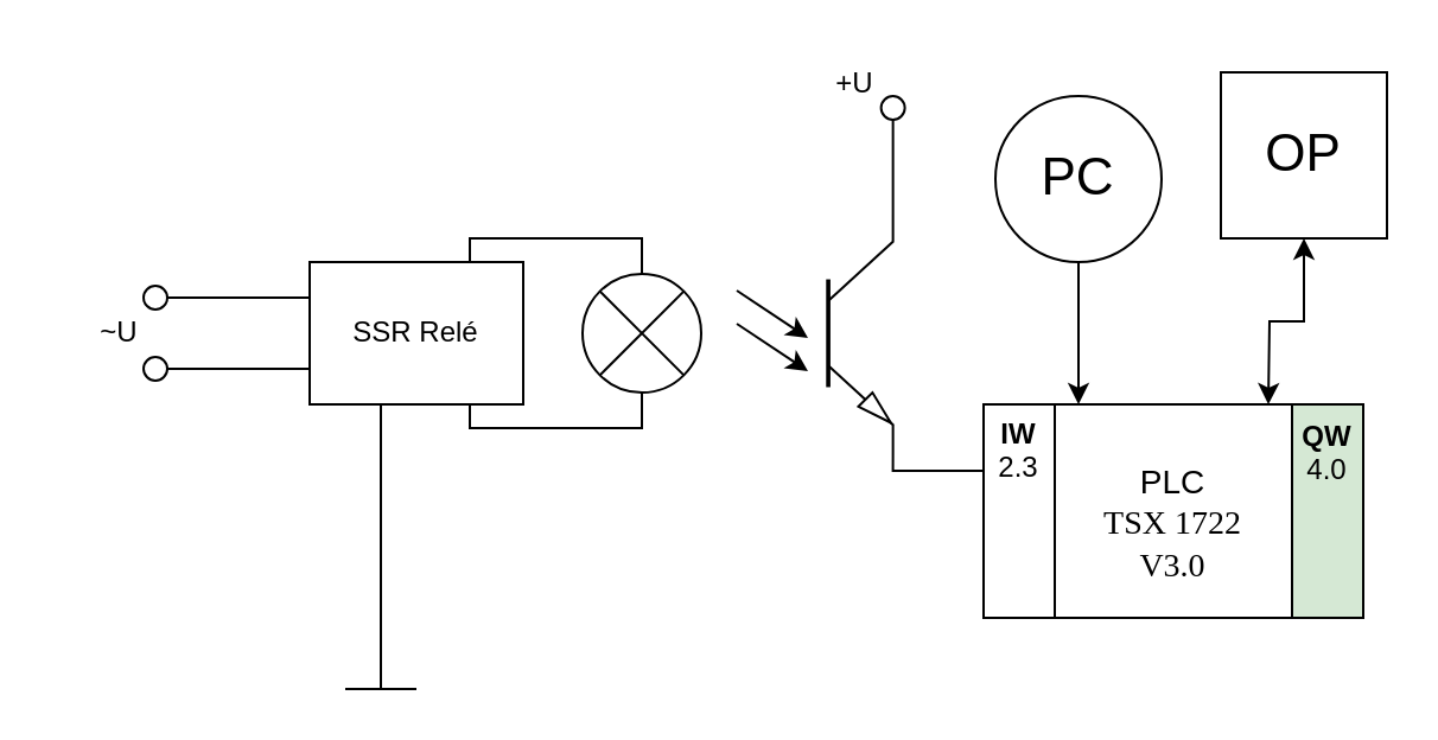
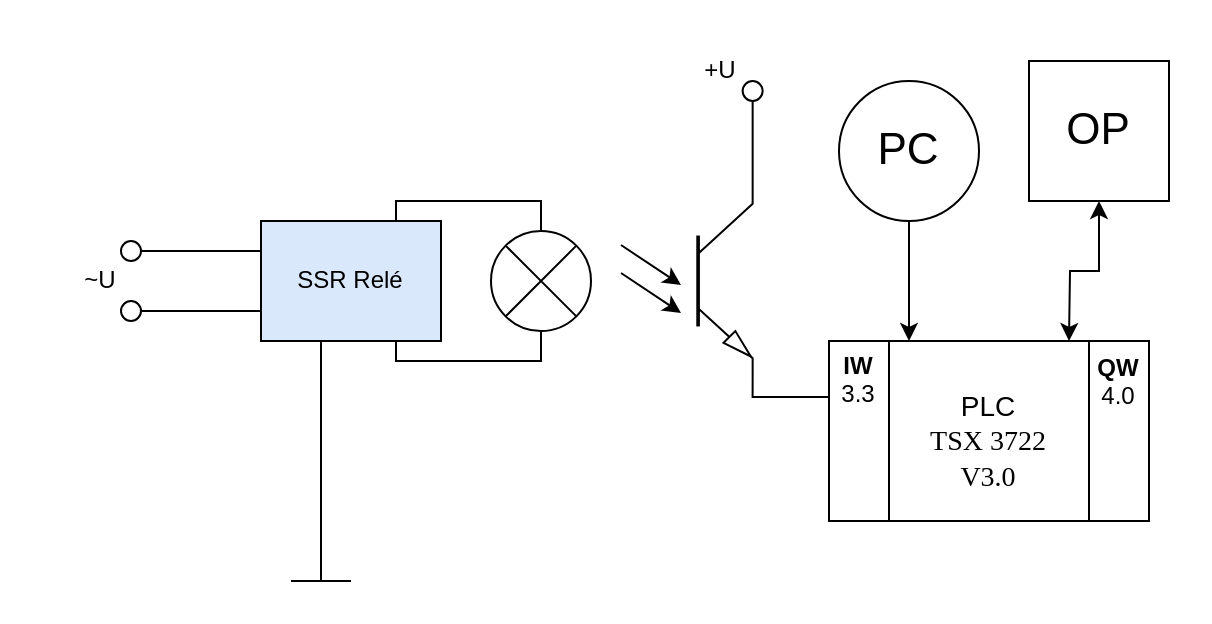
  <mxCell id="0" />
  <mxCell id="1" parent="0" />
  <mxCell id="2" style="edgeStyle=orthogonalEdgeStyle;rounded=0;orthogonalLoop=1;jettySize=auto;html=1;exitX=1;exitY=1;exitDx=0;exitDy=0;exitPerimeter=0;endArrow=none;endFill=0;" parent="1" source="15" edge="1"><mxGeometry relative="1" as="geometry"><mxPoint x="388" y="197.96" as="sourcePoint" /><mxPoint x="420" y="198" as="targetPoint" /><Array as="points"><mxPoint x="376" y="198" /></Array></mxGeometry></mxCell>
  <mxCell id="3" style="edgeStyle=orthogonalEdgeStyle;rounded=0;orthogonalLoop=1;jettySize=auto;html=1;exitX=1;exitY=0;exitDx=0;exitDy=0;entryX=0;entryY=0;entryDx=0;entryDy=0;endArrow=none;endFill=0;" parent="1" source="6" target="5" edge="1"><mxGeometry relative="1" as="geometry"><Array as="points"><mxPoint x="514" y="170" /><mxPoint x="514" y="170" /></Array></mxGeometry></mxCell>
  <mxCell id="4" style="edgeStyle=orthogonalEdgeStyle;rounded=0;orthogonalLoop=1;jettySize=auto;html=1;exitX=1;exitY=1;exitDx=0;exitDy=0;entryX=0;entryY=1;entryDx=0;entryDy=0;endArrow=none;endFill=0;" parent="1" source="6" target="5" edge="1"><mxGeometry relative="1" as="geometry"><Array as="points"><mxPoint x="444" y="260" /><mxPoint x="544" y="260" /></Array></mxGeometry></mxCell>
- <mxCell id="5" value="&lt;b&gt;QW&lt;/b&gt;&lt;br&gt;4.0&lt;br&gt;" style="rounded=0;whiteSpace=wrap;html=1;align=center;horizontal=1;verticalAlign=top;fillColor=#d5e8d4;" parent="1" vertex="1"><mxGeometry x="544" y="170" width="30" height="90" as="geometry" /></mxCell>
- <mxCell id="6" value="&lt;b&gt;IW&lt;/b&gt;&lt;br&gt;2.3&lt;br&gt;&lt;br&gt;" style="rounded=0;whiteSpace=wrap;html=1;align=center;verticalAlign=top;spacing=1;" parent="1" vertex="1"><mxGeometry x="414" y="170" width="30" height="90" as="geometry" /></mxCell>
+ <mxCell id="5" value="&lt;b&gt;QW&lt;/b&gt;&lt;br&gt;4.0&lt;br&gt;" style="rounded=0;whiteSpace=wrap;html=1;align=center;horizontal=1;verticalAlign=top;" parent="1" vertex="1"><mxGeometry x="544" y="170" width="30" height="90" as="geometry" /></mxCell>
+ <mxCell id="6" value="&lt;b&gt;IW&lt;/b&gt;&lt;br&gt;3.3&lt;br&gt;&lt;br&gt;" style="rounded=0;whiteSpace=wrap;html=1;align=center;verticalAlign=top;spacing=1;" parent="1" vertex="1"><mxGeometry x="414" y="170" width="30" height="90" as="geometry" /></mxCell>
  <mxCell id="7" style="edgeStyle=orthogonalEdgeStyle;rounded=0;orthogonalLoop=1;jettySize=auto;html=1;exitX=0.5;exitY=1;exitDx=0;exitDy=0;entryX=1;entryY=0;entryDx=0;entryDy=0;entryPerimeter=0;endArrow=none;endFill=0;" edge="1" parent="1" source="8" target="15"><mxGeometry relative="1" as="geometry" /></mxCell>
  <mxCell id="8" value="" style="ellipse;whiteSpace=wrap;html=1;aspect=fixed;verticalAlign=top;" parent="1" vertex="1"><mxGeometry x="370.82" y="40" width="10" height="10" as="geometry" /></mxCell>
  <mxCell id="9" value="+U" style="text;html=1;strokeColor=none;fillColor=none;align=center;verticalAlign=middle;whiteSpace=wrap;rounded=0;" parent="1" vertex="1"><mxGeometry x="330" y="20" width="60" height="30" as="geometry" /></mxCell>
  <mxCell id="10" style="edgeStyle=orthogonalEdgeStyle;rounded=0;orthogonalLoop=1;jettySize=auto;html=1;exitX=0.5;exitY=1;exitDx=0;exitDy=0;endArrow=classic;endFill=1;" parent="1" source="11" edge="1"><mxGeometry relative="1" as="geometry"><mxPoint x="454" y="170" as="targetPoint" /></mxGeometry></mxCell>
  <mxCell id="11" value="&lt;font style=&quot;font-size: 22px&quot;&gt;PC&lt;/font&gt;" style="ellipse;whiteSpace=wrap;html=1;aspect=fixed;verticalAlign=middle;" parent="1" vertex="1"><mxGeometry x="419" y="40" width="70" height="70" as="geometry" /></mxCell>
- <mxCell id="12" value="&lt;font style=&quot;font-size: 14px&quot;&gt;PLC&lt;br&gt;&lt;span style=&quot;font-family: &amp;#34;times new roman&amp;#34; , serif&quot;&gt;TSX 1722 V3.0&lt;/span&gt;&lt;/font&gt;" style="text;html=1;strokeColor=none;fillColor=none;align=center;verticalAlign=middle;whiteSpace=wrap;rounded=0;" parent="1" vertex="1"><mxGeometry x="464" y="182" width="60" height="78" as="geometry" /></mxCell>
+ <mxCell id="12" value="&lt;font style=&quot;font-size: 14px&quot;&gt;PLC&lt;br&gt;&lt;span style=&quot;font-family: &amp;#34;times new roman&amp;#34; , serif&quot;&gt;TSX 3722 V3.0&lt;/span&gt;&lt;/font&gt;" style="text;html=1;strokeColor=none;fillColor=none;align=center;verticalAlign=middle;whiteSpace=wrap;rounded=0;" parent="1" vertex="1"><mxGeometry x="464" y="182" width="60" height="78" as="geometry" /></mxCell>
  <mxCell id="13" style="edgeStyle=orthogonalEdgeStyle;rounded=0;orthogonalLoop=1;jettySize=auto;html=1;exitX=0.5;exitY=1;exitDx=0;exitDy=0;startArrow=classic;startFill=1;" parent="1" source="14" edge="1"><mxGeometry relative="1" as="geometry"><mxPoint x="534" y="170" as="targetPoint" /></mxGeometry></mxCell>
  <mxCell id="14" value="&lt;font style=&quot;font-size: 22px&quot;&gt;OP&lt;/font&gt;" style="whiteSpace=wrap;html=1;aspect=fixed;verticalAlign=middle;" parent="1" vertex="1"><mxGeometry x="514" y="30" width="70" height="70" as="geometry" /></mxCell>
  <mxCell id="15" value="" style="verticalLabelPosition=bottom;shadow=0;dashed=0;align=center;html=1;verticalAlign=top;shape=stencil(xVZRT4MwEP41fTVAB8ijwfm4mGjic4UizaAlbXXz31sozDWMQtmMyZLlvmvvvvvuDgAwFSVqMAg8JBqcSQAfQRAU5Ihz9a/gUiO+72mbohpraPe8U/YrR1QQIRlXRqjPCMnZHh9ILvvbhJaYE6m9B43FXUC4Bd6DAtsfTDNGqSJBGBWG58yvYiNCpclkqyM3KkmNJeYa7hkf+wq09W34QPDkkujFPZG/KtHbgjyeWdBdeDkTTBUyJSxM31G2/+Dsk+YX+Qn0hS30Z9wNaidg5BjcNetu9/VszIKgtUVDiIrQ6RD3M11W+Ihhh06IAtOCcWxT62zw1aD/LkBgJ1KQqtJ3LYc4brfMfiKTtmbNZZhpl1XrcGL8bFo7lX/NLA2myyzFZgg/mFowhyAr5vFWzbPqE1uJLSotiW+gz+kt8ycK/fsCmT0IN+bDKnGXL0rMHkRrehCdXh0Dk4WjnlVM2NRYvfLd1dGjtkP110oH/AA=);" parent="1" vertex="1"><mxGeometry x="312" y="90" width="64" height="100" as="geometry" /></mxCell>
  <mxCell id="16" value="" style="endArrow=classic;html=1;rounded=0;" parent="1" edge="1"><mxGeometry width="50" height="50" relative="1" as="geometry"><mxPoint x="310" y="122" as="sourcePoint" /><mxPoint x="340" y="142" as="targetPoint" /></mxGeometry></mxCell>
  <mxCell id="17" value="" style="endArrow=classic;html=1;rounded=0;" parent="1" edge="1"><mxGeometry width="50" height="50" relative="1" as="geometry"><mxPoint x="310" y="136" as="sourcePoint" /><mxPoint x="340" y="156" as="targetPoint" /></mxGeometry></mxCell>
  <mxCell id="18" style="edgeStyle=orthogonalEdgeStyle;rounded=0;orthogonalLoop=1;jettySize=auto;html=1;exitX=0.75;exitY=1;exitDx=0;exitDy=0;entryX=1;entryY=0.5;entryDx=0;entryDy=0;entryPerimeter=0;endArrow=none;endFill=0;" edge="1" parent="1" source="23" target="24"><mxGeometry relative="1" as="geometry"><Array as="points"><mxPoint x="197" y="180" /><mxPoint x="270" y="180" /></Array></mxGeometry></mxCell>
  <mxCell id="19" style="edgeStyle=orthogonalEdgeStyle;rounded=0;orthogonalLoop=1;jettySize=auto;html=1;exitX=0.75;exitY=0;exitDx=0;exitDy=0;entryX=0;entryY=0.5;entryDx=0;entryDy=0;entryPerimeter=0;endArrow=none;endFill=0;" edge="1" parent="1" source="23" target="24"><mxGeometry relative="1" as="geometry"><Array as="points"><mxPoint x="197" y="100" /><mxPoint x="270" y="100" /></Array></mxGeometry></mxCell>
  <mxCell id="20" style="edgeStyle=orthogonalEdgeStyle;rounded=0;orthogonalLoop=1;jettySize=auto;html=1;exitX=0;exitY=0.75;exitDx=0;exitDy=0;endArrow=none;endFill=0;entryX=1;entryY=0.5;entryDx=0;entryDy=0;" edge="1" parent="1" source="23" target="26"><mxGeometry relative="1" as="geometry"><mxPoint x="100" y="190" as="targetPoint" /><Array as="points"><mxPoint x="70" y="155" /></Array></mxGeometry></mxCell>
  <mxCell id="21" style="edgeStyle=orthogonalEdgeStyle;rounded=0;orthogonalLoop=1;jettySize=auto;html=1;exitX=0;exitY=0.25;exitDx=0;exitDy=0;endArrow=none;endFill=0;entryX=1;entryY=0.5;entryDx=0;entryDy=0;" edge="1" parent="1" source="23" target="25"><mxGeometry relative="1" as="geometry"><mxPoint x="100" y="90" as="targetPoint" /><Array as="points"><mxPoint x="70" y="125" /></Array></mxGeometry></mxCell>
  <mxCell id="22" style="edgeStyle=orthogonalEdgeStyle;rounded=0;orthogonalLoop=1;jettySize=auto;html=1;exitX=0.25;exitY=1;exitDx=0;exitDy=0;endArrow=none;endFill=0;" edge="1" parent="1" source="23"><mxGeometry relative="1" as="geometry"><mxPoint x="152.31" y="290" as="targetPoint" /><Array as="points"><mxPoint x="160" y="170" /><mxPoint x="160" y="290" /></Array></mxGeometry></mxCell>
- <mxCell id="23" value="SSR Relé" style="rounded=0;whiteSpace=wrap;html=1;" parent="1" vertex="1"><mxGeometry x="130" y="110" width="90" height="60" as="geometry" /></mxCell>
+ <mxCell id="23" value="SSR Relé" style="rounded=0;whiteSpace=wrap;html=1;fillColor=#dae8fc;" parent="1" vertex="1"><mxGeometry x="130" y="110" width="90" height="60" as="geometry" /></mxCell>
  <mxCell id="24" value="" style="pointerEvents=1;verticalLabelPosition=bottom;shadow=0;dashed=0;align=center;html=1;verticalAlign=top;shape=mxgraph.electrical.miscellaneous.light_bulb;rotation=90;" vertex="1" parent="1"><mxGeometry x="240" y="115" width="60" height="50" as="geometry" /></mxCell>
  <mxCell id="25" value="" style="ellipse;whiteSpace=wrap;html=1;aspect=fixed;verticalAlign=top;" vertex="1" parent="1"><mxGeometry x="60" y="120" width="10" height="10" as="geometry" /></mxCell>
  <mxCell id="26" value="" style="ellipse;whiteSpace=wrap;html=1;aspect=fixed;verticalAlign=top;" vertex="1" parent="1"><mxGeometry x="60" y="150" width="10" height="10" as="geometry" /></mxCell>
  <mxCell id="27" value="~U" style="text;html=1;strokeColor=none;fillColor=none;align=center;verticalAlign=middle;whiteSpace=wrap;rounded=0;" vertex="1" parent="1"><mxGeometry x="20" y="125" width="60" height="30" as="geometry" /></mxCell>
  <mxCell id="28" value="" style="endArrow=none;html=1;rounded=0;" edge="1" parent="1"><mxGeometry width="50" height="50" relative="1" as="geometry"><mxPoint x="175" y="290" as="sourcePoint" /><mxPoint x="145" y="290" as="targetPoint" /></mxGeometry></mxCell>
